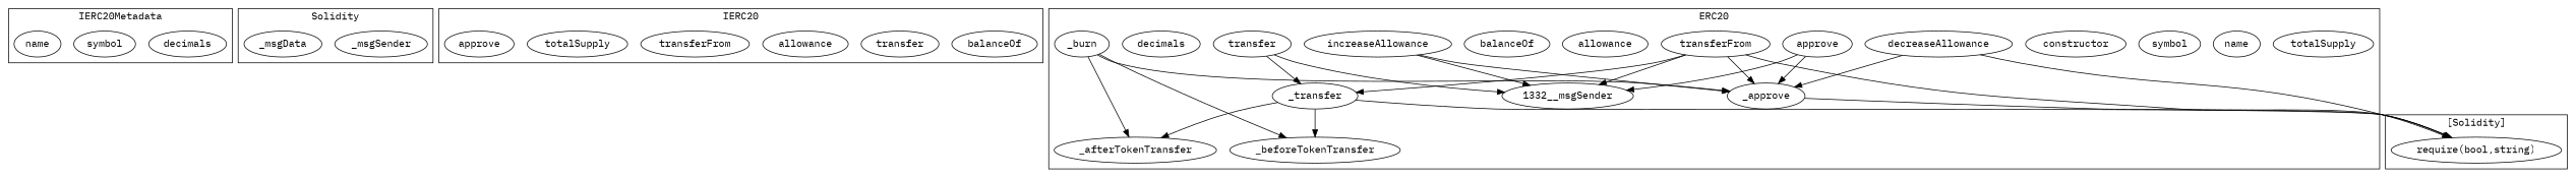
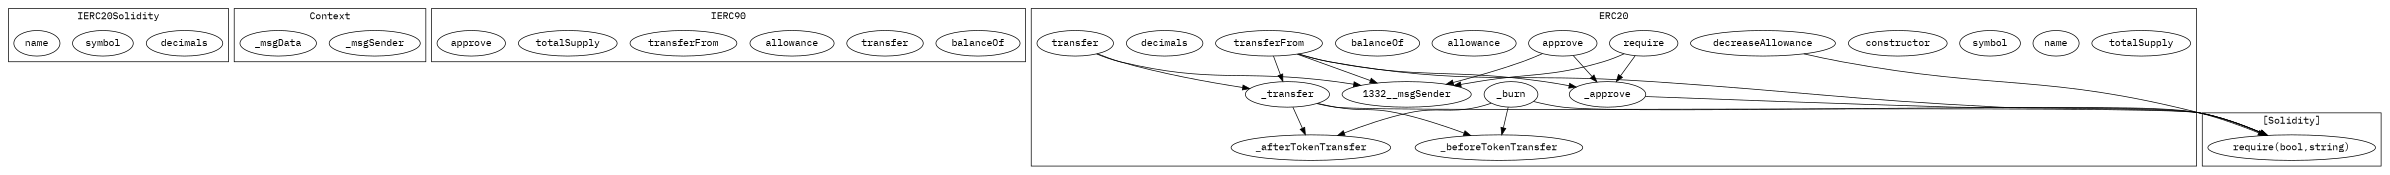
  strict digraph {
    fontname="IBM Plex Mono"
    node [fontname="IBM Plex Mono"]
    edge [fontname="IBM Plex Mono"]
    n1 [label=decimals]
    n2 [label=symbol]
    n3 [label=name]
    n4 [label=_msgSender]
    n5 [label=_msgData]
    n6 [label=balanceOf]
    n7 [label=transfer]
    n8 [label=allowance]
    n9 [label=transferFrom]
    n10 [label=totalSupply]
    n11 [label=approve]
    n12 [label=totalSupply]
    n13 [label=name]
    n14 [label=symbol]
    n15 [label=constructor]
    n16 [label=decreaseAllowance]
    n17 [label=_approve]
    "1332__msgSender"
    n19 [label=_transfer]
    n20 [label=_beforeTokenTransfer]
    n21 [label=_afterTokenTransfer]
    n22 [label=transferFrom]
    n23 [label=approve]
    n24 [label=allowance]
    n25 [label=balanceOf]
    n26 [label=transfer]
    n27 [label=_burn]
    n28 [label=decimals]
-   n29 [label=increaseAllowance]
+   n29 [label=require]
    "require(bool,string)"
    subgraph cluster_1 {
-     label=IERC20Metadata
+     label=IERC20Solidity
      n1
      n2
      n3
    }
    subgraph cluster_2 {
-     label=Solidity
+     label=Context
      n4
      n5
    }
    subgraph cluster_3 {
-     label=IERC20
+     label=IERC90
      n6
      n7
      n8
      n9
      n10
      n11
    }
    subgraph cluster_4 {
      label=ERC20
      n12
      n13
      n14
      n15
      n16
      n17
      "1332__msgSender"
      n19
      n20
      n21
      n22
      n23
      n24
      n25
      n26
      n27
      n28
      n29
    }
    subgraph cluster_5 {
      label="[Solidity]"
      "require(bool,string)"
    }
-   n16 -> n17
    n16 -> "require(bool,string)"
    n17 -> "require(bool,string)"
    n19 -> n20
    n19 -> n21
    n19 -> "require(bool,string)"
    n22 -> n17
    n22 -> "1332__msgSender"
    n22 -> n19
    n22 -> "require(bool,string)"
    n23 -> n17
    n23 -> "1332__msgSender"
    n26 -> "1332__msgSender"
    n26 -> n19
    n27 -> n20
    n27 -> n21
-   n27 -> n17
+   n27 -> "require(bool,string)"
    n29 -> n17
    n29 -> "1332__msgSender"
  }
